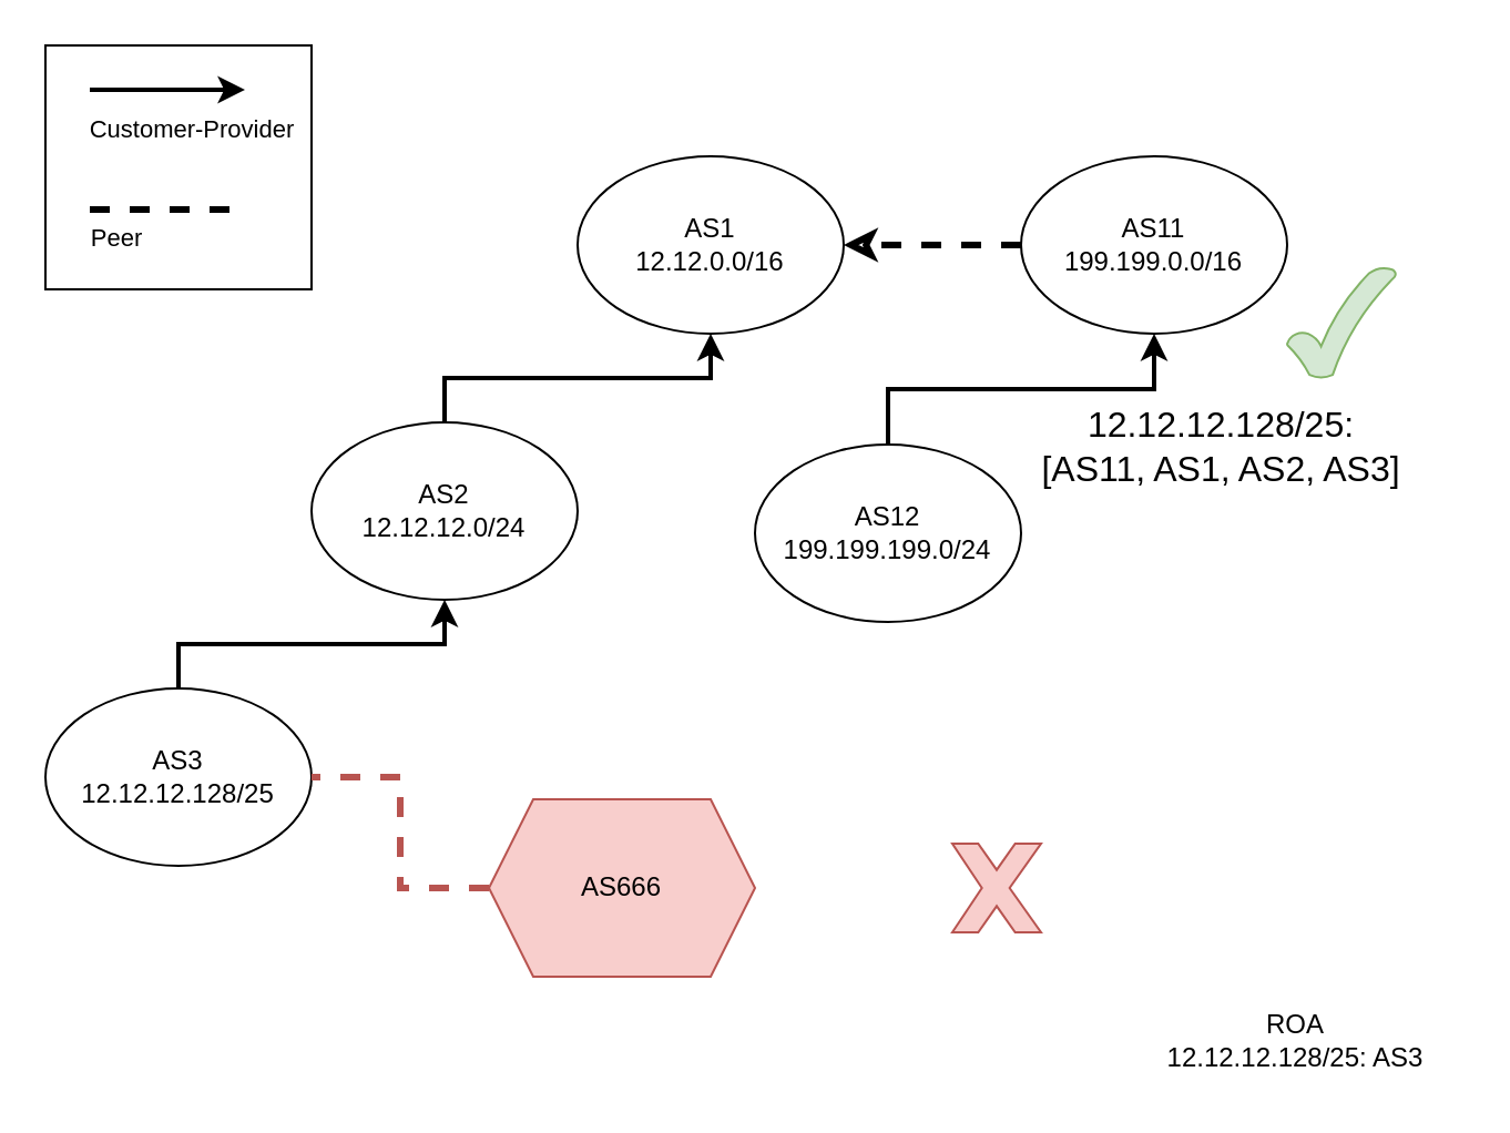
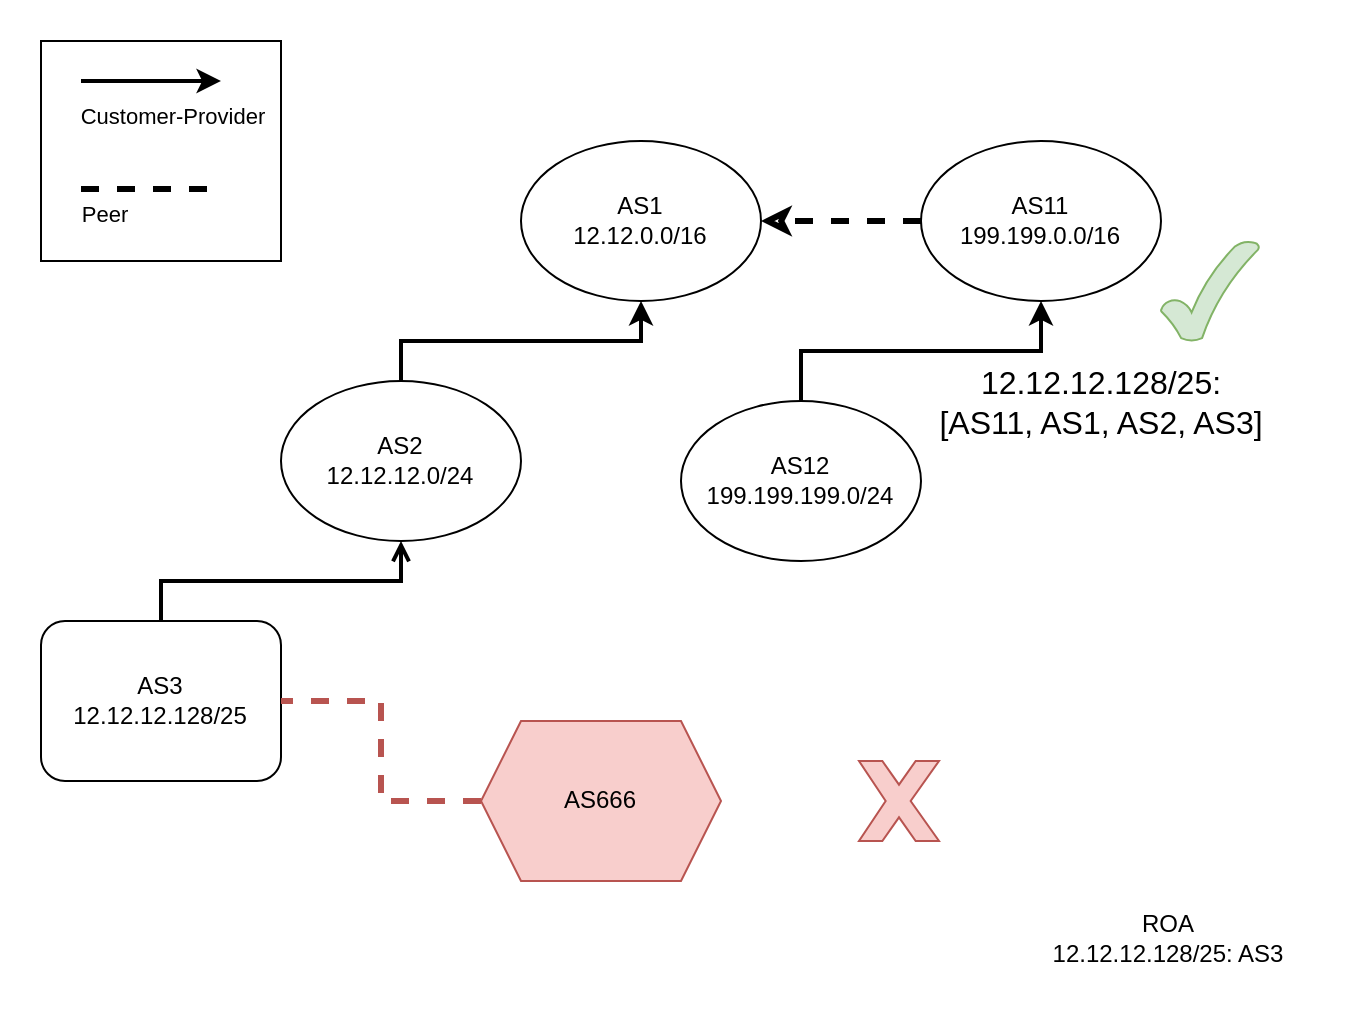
  <mxCell id="0" />
  <mxCell id="1" parent="0" />
- <mxCell id="2" style="edgeStyle=orthogonalEdgeStyle;rounded=0;orthogonalLoop=1;jettySize=auto;html=1;entryX=0.5;entryY=1;entryDx=0;entryDy=0;strokeWidth=2;" edge="1" parent="1" source="3" target="5"><mxGeometry relative="1" as="geometry" /></mxCell>
- <mxCell id="3" value="&lt;div&gt;AS3&lt;/div&gt;12.12.12.128/25" style="ellipse;whiteSpace=wrap;html=1;" vertex="1" parent="1"><mxGeometry x="20" y="310" width="120" height="80" as="geometry" /></mxCell>
+ <mxCell id="2" style="edgeStyle=orthogonalEdgeStyle;rounded=0;orthogonalLoop=1;jettySize=auto;html=1;entryX=0.5;entryY=1;entryDx=0;entryDy=0;strokeWidth=2;endArrow=open;" edge="1" parent="1" source="3" target="5"><mxGeometry relative="1" as="geometry" /></mxCell>
+ <mxCell id="3" value="&lt;div&gt;AS3&lt;/div&gt;12.12.12.128/25" style="whiteSpace=wrap;html=1;rounded=1;" vertex="1" parent="1"><mxGeometry x="20" y="310" width="120" height="80" as="geometry" /></mxCell>
  <mxCell id="4" style="edgeStyle=orthogonalEdgeStyle;rounded=0;orthogonalLoop=1;jettySize=auto;html=1;entryX=0.5;entryY=1;entryDx=0;entryDy=0;strokeWidth=2;" edge="1" parent="1" source="5" target="6"><mxGeometry relative="1" as="geometry" /></mxCell>
  <mxCell id="5" value="&lt;div&gt;AS2&lt;/div&gt;12.12.12.0/24" style="ellipse;whiteSpace=wrap;html=1;" vertex="1" parent="1"><mxGeometry x="140" y="190" width="120" height="80" as="geometry" /></mxCell>
  <mxCell id="6" value="&lt;div&gt;AS1&lt;/div&gt;12.12.0.0/16" style="ellipse;whiteSpace=wrap;html=1;" vertex="1" parent="1"><mxGeometry x="260" y="70" width="120" height="80" as="geometry" /></mxCell>
  <mxCell id="7" style="edgeStyle=orthogonalEdgeStyle;rounded=0;orthogonalLoop=1;jettySize=auto;html=1;entryX=1;entryY=0.5;entryDx=0;entryDy=0;endArrow=classic;endFill=0;strokeWidth=3;dashed=1;" edge="1" parent="1" source="8" target="6"><mxGeometry relative="1" as="geometry" /></mxCell>
  <mxCell id="8" value="&lt;div&gt;AS11&lt;/div&gt;199.199.0.0/16" style="ellipse;whiteSpace=wrap;html=1;" vertex="1" parent="1"><mxGeometry x="460" y="70" width="120" height="80" as="geometry" /></mxCell>
  <mxCell id="9" style="edgeStyle=orthogonalEdgeStyle;rounded=0;orthogonalLoop=1;jettySize=auto;html=1;entryX=1;entryY=0.5;entryDx=0;entryDy=0;fillColor=#f8cecc;strokeColor=#b85450;strokeWidth=3;endArrow=none;endFill=0;dashed=1;" edge="1" parent="1" source="10" target="3"><mxGeometry relative="1" as="geometry" /></mxCell>
- <mxCell id="10" value="AS666" style="shape=hexagon;perimeter=hexagonPerimeter2;whiteSpace=wrap;html=1;fixedSize=1;fillColor=#f8cecc;strokeColor=#b85450;" vertex="1" parent="1"><mxGeometry x="220" y="360" width="120" height="80" as="geometry" /></mxCell>
+ <mxCell id="10" value="AS666" style="shape=hexagon;perimeter=hexagonPerimeter2;whiteSpace=wrap;html=1;fixedSize=1;fillColor=#f8cecc;strokeColor=#b85450;" vertex="1" parent="1"><mxGeometry x="240" y="360" width="120" height="80" as="geometry" /></mxCell>
  <mxCell id="11" style="edgeStyle=orthogonalEdgeStyle;rounded=0;orthogonalLoop=1;jettySize=auto;html=1;entryX=0.5;entryY=1;entryDx=0;entryDy=0;exitX=0.5;exitY=0;exitDx=0;exitDy=0;strokeWidth=2;" edge="1" parent="1" source="13" target="8"><mxGeometry relative="1" as="geometry" /></mxCell>
  <mxCell id="12" value="&lt;div&gt;12.12.12.128/25:&lt;/div&gt;&lt;div&gt;[AS11, AS1, AS2, AS3]&lt;/div&gt;" style="edgeLabel;html=1;align=center;verticalAlign=middle;resizable=0;points=[];fontSize=16;" vertex="1" connectable="0" parent="11"><mxGeometry x="-0.179" y="-3" relative="1" as="geometry"><mxPoint x="104" y="22" as="offset" /></mxGeometry></mxCell>
  <mxCell id="13" value="&lt;div&gt;AS12&lt;/div&gt;199.199.199.0/24" style="ellipse;whiteSpace=wrap;html=1;" vertex="1" parent="1"><mxGeometry x="340" y="200" width="120" height="80" as="geometry" /></mxCell>
  <mxCell id="14" value="" style="group" vertex="1" connectable="0" parent="1"><mxGeometry x="20" y="20" width="120" height="110" as="geometry" /></mxCell>
  <mxCell id="15" value="" style="rounded=0;whiteSpace=wrap;html=1;" vertex="1" parent="14"><mxGeometry width="120" height="110" as="geometry" /></mxCell>
  <mxCell id="16" value="" style="endArrow=classic;html=1;rounded=0;strokeWidth=2;" edge="1" parent="14"><mxGeometry width="50" height="50" relative="1" as="geometry"><mxPoint x="20" y="20" as="sourcePoint" /><mxPoint x="90" y="20" as="targetPoint" /></mxGeometry></mxCell>
  <mxCell id="17" value="Customer-Provider" style="edgeLabel;html=1;align=center;verticalAlign=middle;resizable=0;points=[];" vertex="1" connectable="0" parent="16"><mxGeometry x="-0.343" y="-3" relative="1" as="geometry"><mxPoint x="22" y="14" as="offset" /></mxGeometry></mxCell>
  <mxCell id="18" value="" style="endArrow=none;html=1;rounded=0;strokeWidth=3;endFill=0;dashed=1;" edge="1" parent="14"><mxGeometry width="50" height="50" relative="1" as="geometry"><mxPoint x="20" y="74" as="sourcePoint" /><mxPoint x="90" y="74" as="targetPoint" /></mxGeometry></mxCell>
  <mxCell id="19" value="Peer" style="edgeLabel;html=1;align=center;verticalAlign=middle;resizable=0;points=[];" vertex="1" connectable="0" parent="18"><mxGeometry x="-0.343" y="-3" relative="1" as="geometry"><mxPoint x="-12" y="9" as="offset" /></mxGeometry></mxCell>
  <mxCell id="20" value="" style="verticalLabelPosition=bottom;verticalAlign=top;html=1;shape=mxgraph.basic.tick;fillColor=#d5e8d4;strokeColor=#82b366;" vertex="1" parent="1"><mxGeometry x="580" y="120" width="49" height="50" as="geometry" /></mxCell>
  <mxCell id="21" value="" style="verticalLabelPosition=bottom;verticalAlign=top;html=1;shape=mxgraph.basic.x;fillColor=#f8cecc;strokeColor=#b85450;" vertex="1" parent="1"><mxGeometry x="429" y="380" width="40" height="40" as="geometry" /></mxCell>
  <mxCell id="22" value="&lt;div&gt;ROA&lt;br&gt;&lt;/div&gt;&lt;div&gt;12.12.12.128/25: AS3&lt;/div&gt;" style="text;html=1;strokeColor=none;fillColor=none;align=center;verticalAlign=middle;whiteSpace=wrap;rounded=0;" vertex="1" parent="1"><mxGeometry x="509" y="449" width="150" height="40" as="geometry" /></mxCell>
